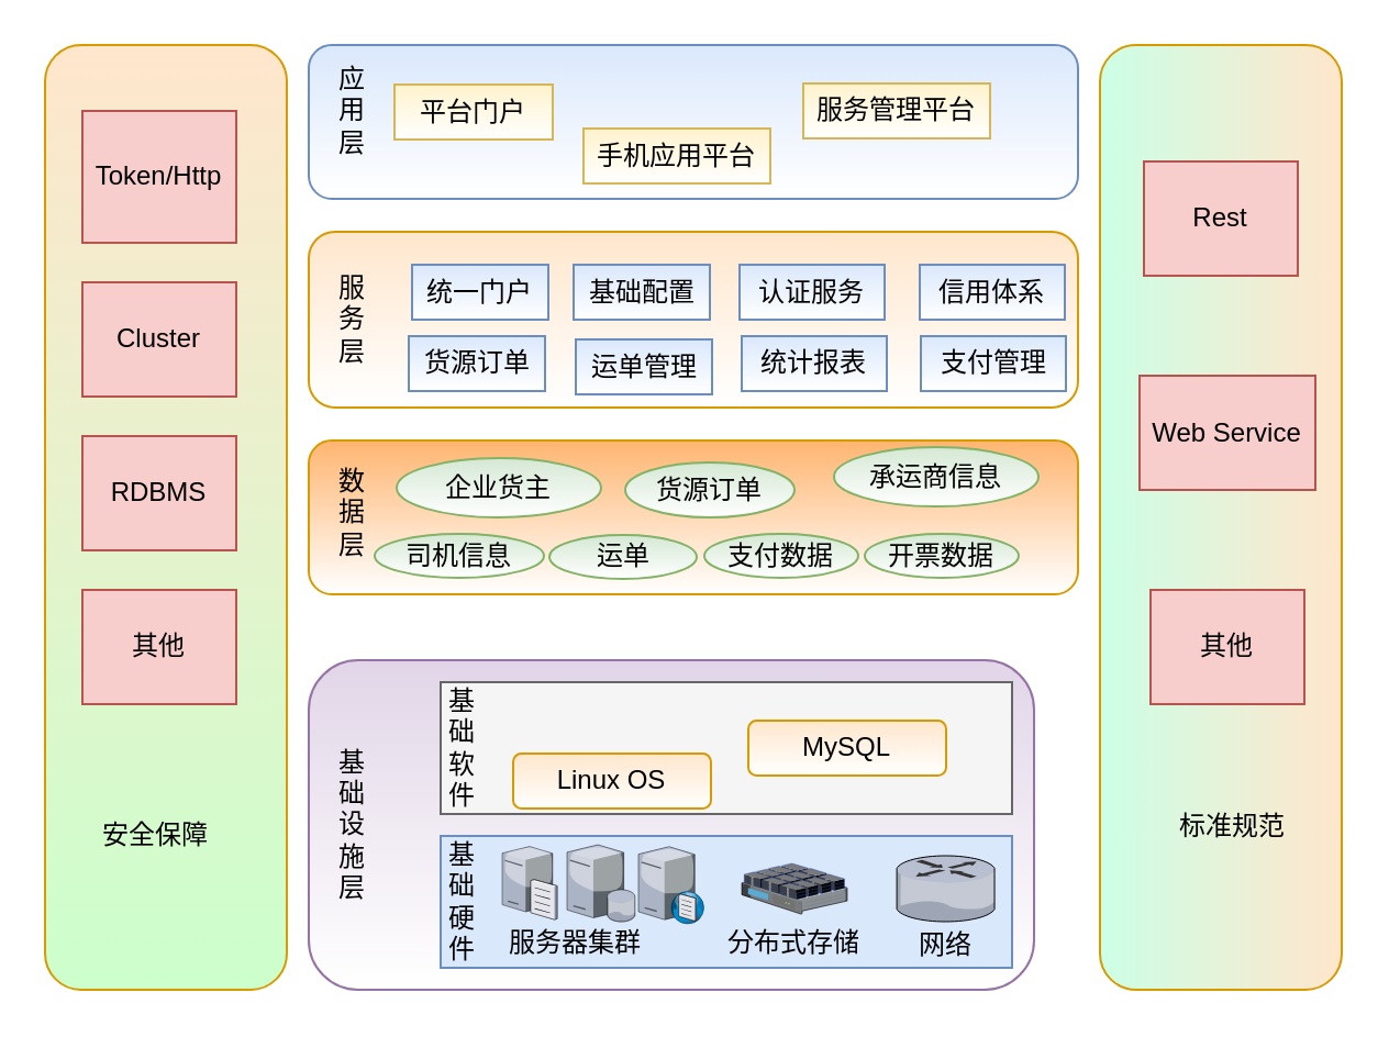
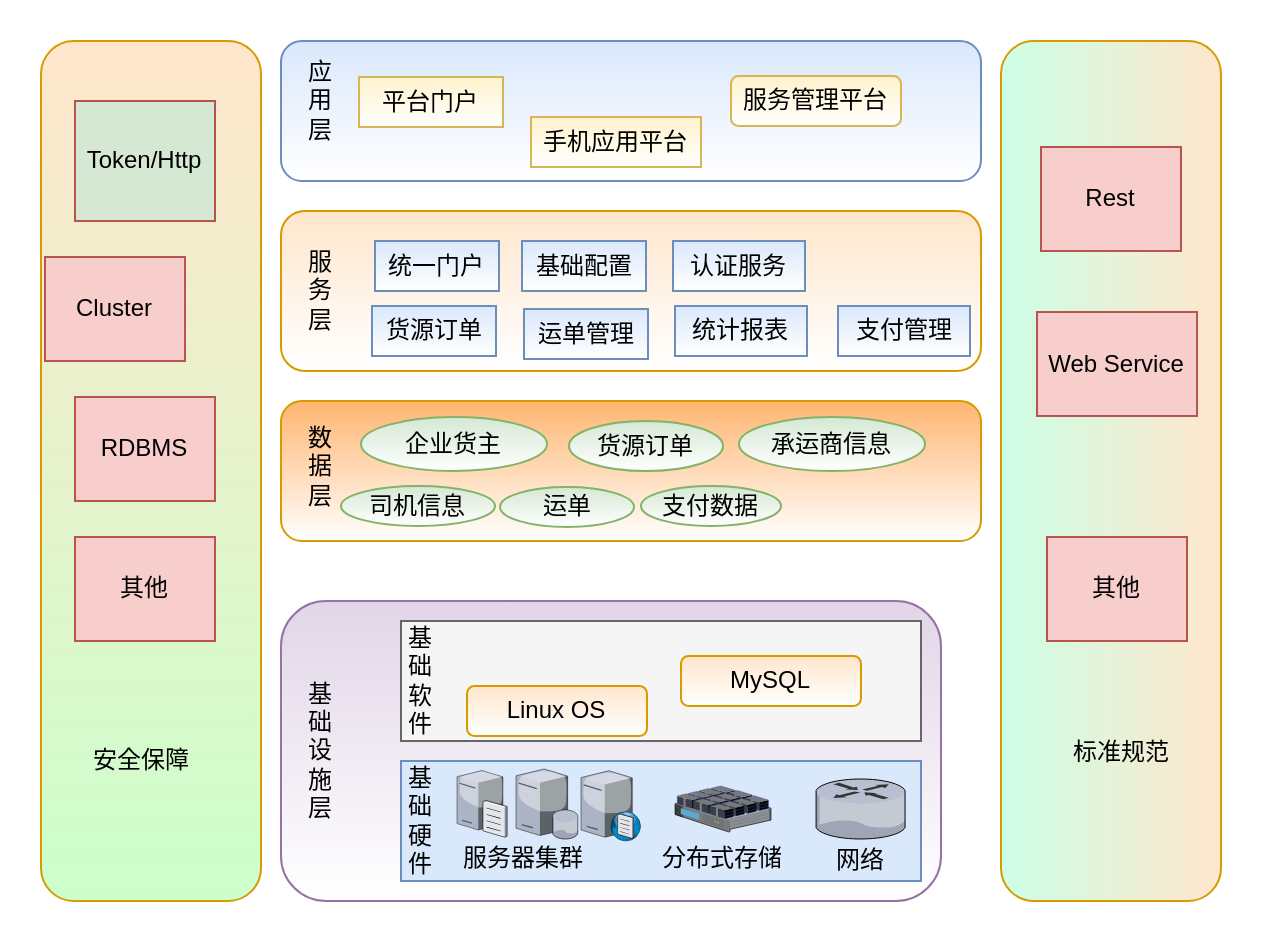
  <mxCell id="0" />
  <mxCell id="1" parent="0" />
  <mxCell id="2" value="" style="rounded=1;whiteSpace=wrap;html=1;direction=south;fillColor=#ffe6cc;strokeColor=#d79b00;gradientColor=#CCFFCC;gradientDirection=east;" parent="1" vertex="1"><mxGeometry x="20" y="20" width="110" height="430" as="geometry" /></mxCell>
  <mxCell id="3" value="" style="rounded=1;whiteSpace=wrap;html=1;direction=south;fillColor=#ffe6cc;strokeColor=#d79b00;gradientColor=#CCFFE6;" parent="1" vertex="1"><mxGeometry x="500" y="20" width="110" height="430" as="geometry" /></mxCell>
  <mxCell id="4" value="" style="rounded=1;whiteSpace=wrap;html=1;fillColor=#dae8fc;strokeColor=#6c8ebf;gradientColor=#ffffff;" parent="1" vertex="1"><mxGeometry x="140" y="20" width="350" height="70" as="geometry" /></mxCell>
  <mxCell id="5" value="" style="rounded=1;whiteSpace=wrap;html=1;fillColor=#e1d5e7;strokeColor=#9673a6;gradientColor=#ffffff;" parent="1" vertex="1"><mxGeometry x="140" y="300" width="330" height="150" as="geometry" /></mxCell>
  <mxCell id="6" value="" style="rounded=1;whiteSpace=wrap;html=1;fillColor=#FFB570;strokeColor=#d79b00;gradientColor=#ffffff;" parent="1" vertex="1"><mxGeometry x="140" y="200" width="350" height="70" as="geometry" /></mxCell>
  <mxCell id="7" value="" style="rounded=1;whiteSpace=wrap;html=1;fillColor=#ffe6cc;strokeColor=#d79b00;gradientColor=#ffffff;" parent="1" vertex="1"><mxGeometry x="140" y="105" width="350" height="80" as="geometry" /></mxCell>
  <mxCell id="8" value="应用层" style="text;html=1;strokeColor=none;fillColor=none;align=center;verticalAlign=middle;whiteSpace=wrap;rounded=0;direction=south;" parent="1" vertex="1"><mxGeometry x="150" y="30" width="20" height="40" as="geometry" /></mxCell>
  <mxCell id="9" value="服务层" style="text;html=1;strokeColor=none;fillColor=none;align=center;verticalAlign=middle;whiteSpace=wrap;rounded=0;direction=south;" parent="1" vertex="1"><mxGeometry x="150" y="125" width="20" height="40" as="geometry" /></mxCell>
  <mxCell id="10" value="数据层" style="text;html=1;strokeColor=none;fillColor=none;align=center;verticalAlign=middle;whiteSpace=wrap;rounded=0;direction=south;" parent="1" vertex="1"><mxGeometry x="150" y="212.5" width="20" height="40" as="geometry" /></mxCell>
  <mxCell id="11" value="基础设施层" style="text;html=1;strokeColor=none;fillColor=none;align=center;verticalAlign=middle;whiteSpace=wrap;rounded=0;direction=south;" parent="1" vertex="1"><mxGeometry x="150" y="355" width="20" height="40" as="geometry" /></mxCell>
  <mxCell id="12" value="" style="rounded=0;whiteSpace=wrap;html=1;fillColor=#f5f5f5;strokeColor=#666666;fontColor=#333333;" parent="1" vertex="1"><mxGeometry x="200" y="310" width="260" height="60" as="geometry" /></mxCell>
  <mxCell id="13" value="" style="rounded=0;whiteSpace=wrap;html=1;fillColor=#dae8fc;strokeColor=#6c8ebf;" parent="1" vertex="1"><mxGeometry x="200" y="380" width="260" height="60" as="geometry" /></mxCell>
  <mxCell id="14" value="基础软件" style="text;html=1;strokeColor=none;fillColor=none;align=center;verticalAlign=middle;whiteSpace=wrap;rounded=0;direction=south;" parent="1" vertex="1"><mxGeometry x="200" y="320" width="20" height="40" as="geometry" /></mxCell>
  <mxCell id="15" value="Linux OS" style="rounded=1;whiteSpace=wrap;html=1;fillColor=#ffe6cc;strokeColor=#d79b00;gradientColor=#ffffff;" parent="1" vertex="1"><mxGeometry x="233" y="342.5" width="90" height="25" as="geometry" /></mxCell>
  <mxCell id="16" value="MySQL" style="rounded=1;whiteSpace=wrap;html=1;fillColor=#ffe6cc;strokeColor=#d79b00;gradientColor=#ffffff;" parent="1" vertex="1"><mxGeometry x="340" y="327.5" width="90" height="25" as="geometry" /></mxCell>
  <mxCell id="17" value="基础硬件" style="text;html=1;strokeColor=none;fillColor=none;align=center;verticalAlign=middle;whiteSpace=wrap;rounded=0;direction=south;" parent="1" vertex="1"><mxGeometry x="200" y="390" width="20" height="40" as="geometry" /></mxCell>
  <mxCell id="18" value="" style="verticalLabelPosition=bottom;aspect=fixed;html=1;verticalAlign=top;strokeColor=none;align=center;outlineConnect=0;shape=mxgraph.citrix.file_server;" parent="1" vertex="1"><mxGeometry x="228" y="384" width="25" height="34" as="geometry" /></mxCell>
  <mxCell id="19" value="" style="verticalLabelPosition=bottom;aspect=fixed;html=1;verticalAlign=top;strokeColor=none;align=center;outlineConnect=0;shape=mxgraph.citrix.database_server;" parent="1" vertex="1"><mxGeometry x="257.5" y="384" width="31" height="35" as="geometry" /></mxCell>
  <mxCell id="20" value="" style="verticalLabelPosition=bottom;aspect=fixed;html=1;verticalAlign=top;strokeColor=none;align=center;outlineConnect=0;shape=mxgraph.citrix.dns_server;" parent="1" vertex="1"><mxGeometry x="290" y="384" width="30" height="36" as="geometry" /></mxCell>
  <mxCell id="21" value="服务器集群" style="text;html=1;strokeColor=none;fillColor=none;align=center;verticalAlign=middle;whiteSpace=wrap;rounded=0;" parent="1" vertex="1"><mxGeometry x="228" y="419" width="67" height="20" as="geometry" /></mxCell>
  <mxCell id="22" value="" style="verticalLabelPosition=bottom;aspect=fixed;html=1;verticalAlign=top;strokeColor=none;align=center;outlineConnect=0;shape=mxgraph.citrix.router;fillColor=#FFFFFF;" parent="1" vertex="1"><mxGeometry x="407.5" y="389" width="45" height="30" as="geometry" /></mxCell>
  <mxCell id="23" value="" style="verticalLabelPosition=bottom;aspect=fixed;html=1;verticalAlign=top;strokeColor=none;align=center;outlineConnect=0;shape=mxgraph.citrix.netscaler_sdx;" parent="1" vertex="1"><mxGeometry x="337" y="392.5" width="48" height="23" as="geometry" /></mxCell>
  <mxCell id="24" value="分布式存储" style="text;html=1;strokeColor=none;fillColor=none;align=center;verticalAlign=middle;whiteSpace=wrap;rounded=0;" parent="1" vertex="1"><mxGeometry x="329" y="419" width="64" height="20" as="geometry" /></mxCell>
  <mxCell id="25" value="网络" style="text;html=1;strokeColor=none;fillColor=none;align=center;verticalAlign=middle;whiteSpace=wrap;rounded=0;" parent="1" vertex="1"><mxGeometry x="398" y="420" width="64" height="20" as="geometry" /></mxCell>
  <mxCell id="26" value="企业货主" style="ellipse;whiteSpace=wrap;html=1;fillColor=#d5e8d4;strokeColor=#82b366;gradientColor=#ffffff;" parent="1" vertex="1"><mxGeometry x="180" y="208" width="93" height="27" as="geometry" /></mxCell>
  <mxCell id="27" value="货源订单" style="ellipse;whiteSpace=wrap;html=1;fillColor=#d5e8d4;strokeColor=#82b366;gradientColor=#ffffff;" parent="1" vertex="1"><mxGeometry x="284" y="210" width="77" height="25" as="geometry" /></mxCell>
- <mxCell id="28" value="承运商信息" style="ellipse;whiteSpace=wrap;html=1;fillColor=#d5e8d4;strokeColor=#82b366;gradientColor=#ffffff;" parent="1" vertex="1"><mxGeometry x="379" y="203" width="93" height="27" as="geometry" /></mxCell>
+ <mxCell id="28" value="承运商信息" style="ellipse;whiteSpace=wrap;html=1;fillColor=#d5e8d4;strokeColor=#82b366;gradientColor=#ffffff;" parent="1" vertex="1"><mxGeometry x="369" y="208" width="93" height="27" as="geometry" /></mxCell>
  <mxCell id="29" value="司机信息" style="ellipse;whiteSpace=wrap;html=1;fillColor=#d5e8d4;strokeColor=#82b366;gradientColor=#ffffff;" parent="1" vertex="1"><mxGeometry x="170" y="242.5" width="77" height="20" as="geometry" /></mxCell>
  <mxCell id="30" value="运单" style="ellipse;whiteSpace=wrap;html=1;fillColor=#d5e8d4;strokeColor=#82b366;gradientColor=#ffffff;" parent="1" vertex="1"><mxGeometry x="249.5" y="243" width="67" height="20" as="geometry" /></mxCell>
  <mxCell id="31" value="支付数据" style="ellipse;whiteSpace=wrap;html=1;fillColor=#d5e8d4;strokeColor=#82b366;gradientColor=#ffffff;" parent="1" vertex="1"><mxGeometry x="320" y="242.5" width="70" height="20" as="geometry" /></mxCell>
- <mxCell id="32" value="开票数据" style="ellipse;whiteSpace=wrap;html=1;fillColor=#d5e8d4;strokeColor=#82b366;gradientColor=#ffffff;" parent="1" vertex="1"><mxGeometry x="393" y="242.5" width="70" height="20" as="geometry" /></mxCell>
  <mxCell id="33" style="edgeStyle=orthogonalEdgeStyle;rounded=0;orthogonalLoop=1;jettySize=auto;html=1;exitX=0.5;exitY=1;exitDx=0;exitDy=0;" parent="1" source="30" target="30" edge="1"><mxGeometry relative="1" as="geometry" /></mxCell>
  <mxCell id="34" value="统一门户" style="rounded=0;whiteSpace=wrap;html=1;fillColor=#dae8fc;strokeColor=#6c8ebf;gradientColor=#ffffff;" parent="1" vertex="1"><mxGeometry x="187" y="120" width="62" height="25" as="geometry" /></mxCell>
  <mxCell id="35" value="基础配置" style="rounded=0;whiteSpace=wrap;html=1;fillColor=#dae8fc;strokeColor=#6c8ebf;gradientColor=#ffffff;" parent="1" vertex="1"><mxGeometry x="260.5" y="120" width="62" height="25" as="geometry" /></mxCell>
  <mxCell id="36" value="认证服务" style="rounded=0;whiteSpace=wrap;html=1;fillColor=#dae8fc;strokeColor=#6c8ebf;gradientColor=#ffffff;" parent="1" vertex="1"><mxGeometry x="336" y="120" width="66" height="25" as="geometry" /></mxCell>
  <mxCell id="37" value="货源订单" style="rounded=0;whiteSpace=wrap;html=1;fillColor=#dae8fc;strokeColor=#6c8ebf;gradientColor=#ffffff;" parent="1" vertex="1"><mxGeometry x="185.5" y="152.5" width="62" height="25" as="geometry" /></mxCell>
  <mxCell id="38" value="运单管理" style="rounded=0;whiteSpace=wrap;html=1;fillColor=#dae8fc;strokeColor=#6c8ebf;gradientColor=#ffffff;" parent="1" vertex="1"><mxGeometry x="261.5" y="154" width="62" height="25" as="geometry" /></mxCell>
  <mxCell id="39" value="统计报表" style="rounded=0;whiteSpace=wrap;html=1;fillColor=#dae8fc;strokeColor=#6c8ebf;gradientColor=#ffffff;" parent="1" vertex="1"><mxGeometry x="337" y="152.5" width="66" height="25" as="geometry" /></mxCell>
  <mxCell id="40" value="平台门户" style="rounded=0;whiteSpace=wrap;html=1;fillColor=#fff2cc;strokeColor=#d6b656;gradientColor=#ffffff;" parent="1" vertex="1"><mxGeometry x="179" y="38" width="72" height="25" as="geometry" /></mxCell>
  <mxCell id="41" value="手机应用平台" style="rounded=0;whiteSpace=wrap;html=1;fillColor=#fff2cc;strokeColor=#d6b656;gradientColor=#ffffff;" parent="1" vertex="1"><mxGeometry x="265" y="58" width="85" height="25" as="geometry" /></mxCell>
- <mxCell id="42" value="服务管理平台" style="rounded=0;whiteSpace=wrap;html=1;fillColor=#fff2cc;strokeColor=#d6b656;gradientColor=#ffffff;" parent="1" vertex="1"><mxGeometry x="365" y="37.5" width="85" height="25" as="geometry" /></mxCell>
- <mxCell id="43" value="Token/Http" style="rounded=0;whiteSpace=wrap;html=1;fillColor=#f8cecc;strokeColor=#b85450;" parent="1" vertex="1"><mxGeometry x="37" y="50" width="70" height="60" as="geometry" /></mxCell>
- <mxCell id="44" value="Cluster" style="rounded=0;whiteSpace=wrap;html=1;fillColor=#f8cecc;strokeColor=#b85450;" parent="1" vertex="1"><mxGeometry x="37" y="128" width="70" height="52" as="geometry" /></mxCell>
+ <mxCell id="42" value="服务管理平台" style="whiteSpace=wrap;html=1;fillColor=#fff2cc;strokeColor=#d6b656;gradientColor=#ffffff;rounded=1;" parent="1" vertex="1"><mxGeometry x="365" y="37.5" width="85" height="25" as="geometry" /></mxCell>
+ <mxCell id="43" value="Token/Http" style="rounded=0;whiteSpace=wrap;html=1;fillColor=#d5e8d4;strokeColor=#b85450;" parent="1" vertex="1"><mxGeometry x="37" y="50" width="70" height="60" as="geometry" /></mxCell>
+ <mxCell id="44" value="Cluster" style="rounded=0;whiteSpace=wrap;html=1;fillColor=#f8cecc;strokeColor=#b85450;" parent="1" vertex="1"><mxGeometry x="22" y="128" width="70" height="52" as="geometry" /></mxCell>
  <mxCell id="45" value="RDBMS" style="rounded=0;whiteSpace=wrap;html=1;fillColor=#f8cecc;strokeColor=#b85450;" parent="1" vertex="1"><mxGeometry x="37" y="198" width="70" height="52" as="geometry" /></mxCell>
  <mxCell id="46" value="其他" style="rounded=0;whiteSpace=wrap;html=1;fillColor=#f8cecc;strokeColor=#b85450;" parent="1" vertex="1"><mxGeometry x="37" y="268" width="70" height="52" as="geometry" /></mxCell>
  <mxCell id="47" value="安全保障" style="text;html=1;strokeColor=none;fillColor=none;align=center;verticalAlign=middle;whiteSpace=wrap;rounded=0;" parent="1" vertex="1"><mxGeometry x="42.5" y="370" width="55" height="20" as="geometry" /></mxCell>
  <mxCell id="48" value="Rest" style="rounded=0;whiteSpace=wrap;html=1;fillColor=#f8cecc;strokeColor=#b85450;" parent="1" vertex="1"><mxGeometry x="520" y="73" width="70" height="52" as="geometry" /></mxCell>
- <mxCell id="49" value="Web Service" style="rounded=0;whiteSpace=wrap;html=1;fillColor=#f8cecc;strokeColor=#b85450;" parent="1" vertex="1"><mxGeometry x="518" y="170.5" width="80" height="52" as="geometry" /></mxCell>
+ <mxCell id="49" value="Web Service" style="rounded=0;whiteSpace=wrap;html=1;fillColor=#f8cecc;strokeColor=#b85450;" parent="1" vertex="1"><mxGeometry x="518" y="155.5" width="80" height="52" as="geometry" /></mxCell>
  <mxCell id="50" value="其他" style="rounded=0;whiteSpace=wrap;html=1;fillColor=#f8cecc;strokeColor=#b85450;" parent="1" vertex="1"><mxGeometry x="523" y="268" width="70" height="52" as="geometry" /></mxCell>
  <mxCell id="51" value="标准规范" style="text;html=1;strokeColor=none;fillColor=none;align=center;verticalAlign=middle;whiteSpace=wrap;rounded=0;" parent="1" vertex="1"><mxGeometry x="532.5" y="365.5" width="55" height="20" as="geometry" /></mxCell>
- <mxCell id="52" value="信用体系" style="rounded=0;whiteSpace=wrap;html=1;fillColor=#dae8fc;strokeColor=#6c8ebf;gradientColor=#ffffff;" vertex="1" parent="1"><mxGeometry x="418" y="120" width="66" height="25" as="geometry" /></mxCell>
  <mxCell id="53" value="支付管理" style="rounded=0;whiteSpace=wrap;html=1;fillColor=#dae8fc;strokeColor=#6c8ebf;gradientColor=#ffffff;" vertex="1" parent="1"><mxGeometry x="418.5" y="152.5" width="66" height="25" as="geometry" /></mxCell>
